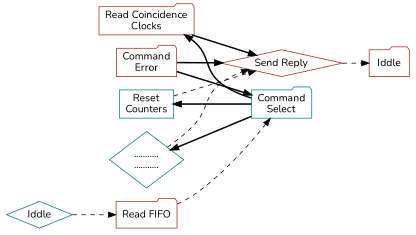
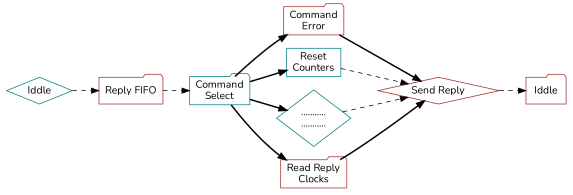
  digraph {
    fontname=Nunito
    rankdir=LR
    node [color=brown fontname=Nunito shape=folder]
    edge [fontname=Nunito style=bold]
    n1 [label="Command\nError"]
    n2 [color=teal label="Reset\nCounters" shape=box]
    n3 [color=teal label="...........\n..........." shape=diamond]
-   n4 [label="Read Coincidence\nClocks"]
+   n4 [label="Read Reply\nClocks"]
    n5 [label="Send Reply" shape=diamond]
    n6 [color=teal label=Iddle shape=diamond]
-   n7 [label="Read FIFO"]
+   n7 [label="Reply FIFO"]
    n8 [color=teal label="Command\nSelect"]
    n9 [label=Iddle]
    subgraph sub_1 {
      rank=same
      n1
      n2
      n3
      n4
    }
    n1 -> n5
    n2 -> n5 [style=dashed]
    n3 -> n5 [style=dashed]
    n4 -> n5
    n5 -> n9 [style=dashed]
    n6 -> n7 [style=dashed]
    n7 -> n8 [style=dashed]
-   n1 -> n8
+   n8 -> n1
    n8 -> n2
    n8 -> n3
    n8 -> n4
  }
